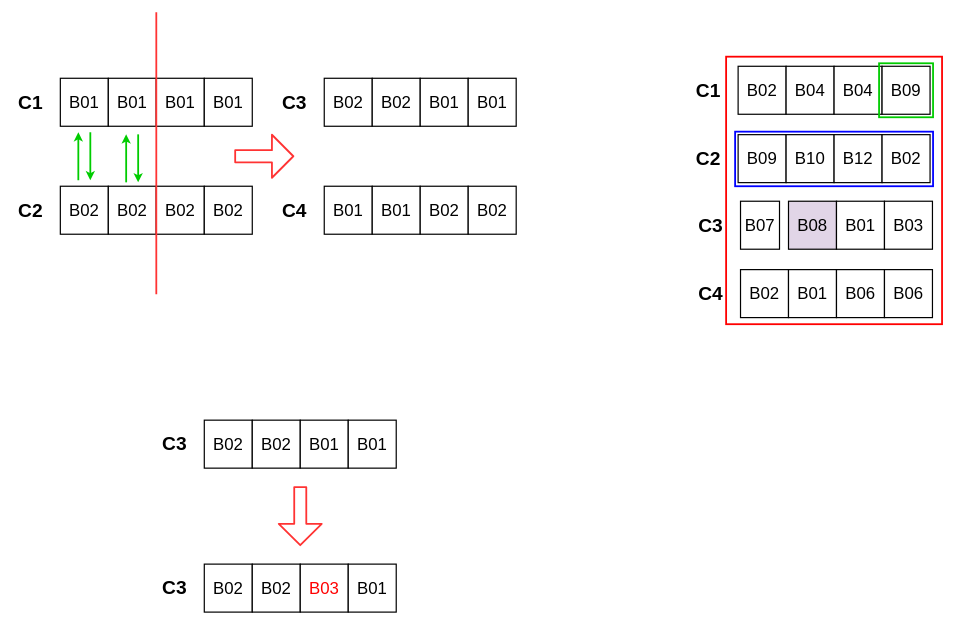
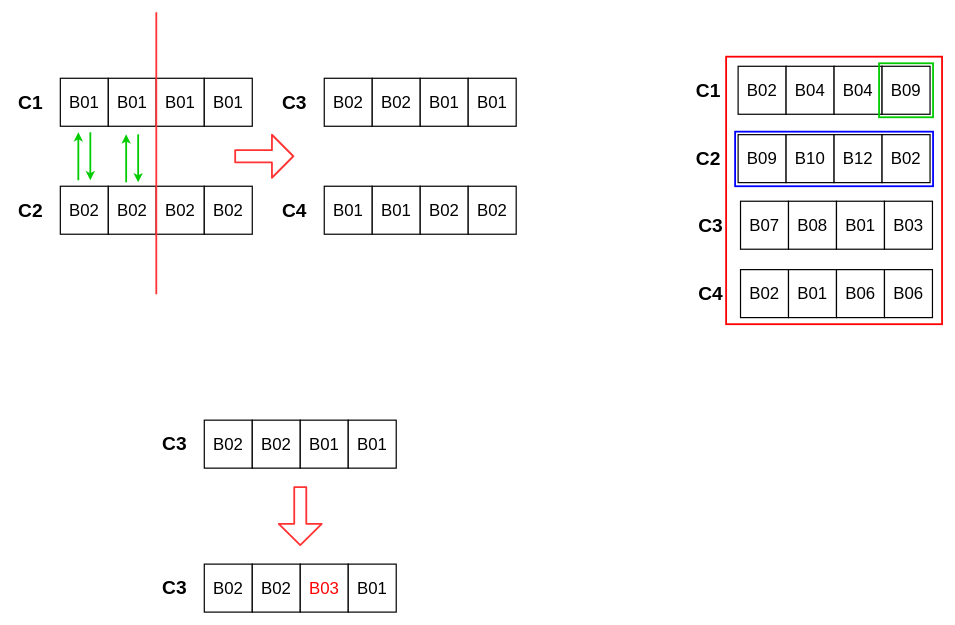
  <mxCell id="0" />
  <mxCell id="1" parent="0" />
  <mxCell id="2" value="&lt;font style=&quot;font-size: 28px&quot;&gt;B01&lt;/font&gt;" style="whiteSpace=wrap;html=1;aspect=fixed;strokeWidth=2;" vertex="1" parent="1"><mxGeometry x="100" y="130" width="80" height="80" as="geometry" /></mxCell>
  <mxCell id="3" value="&lt;font style=&quot;font-size: 28px&quot;&gt;B01&lt;/font&gt;" style="whiteSpace=wrap;html=1;aspect=fixed;strokeWidth=2;" vertex="1" parent="1"><mxGeometry x="180" y="130" width="80" height="80" as="geometry" /></mxCell>
  <mxCell id="4" value="&lt;font style=&quot;font-size: 28px&quot;&gt;B01&lt;/font&gt;" style="whiteSpace=wrap;html=1;aspect=fixed;strokeWidth=2;" vertex="1" parent="1"><mxGeometry x="260" y="130" width="80" height="80" as="geometry" /></mxCell>
  <mxCell id="5" value="&lt;font style=&quot;font-size: 28px&quot;&gt;B01&lt;/font&gt;" style="whiteSpace=wrap;html=1;aspect=fixed;strokeWidth=2;" vertex="1" parent="1"><mxGeometry x="340" y="130" width="80" height="80" as="geometry" /></mxCell>
  <mxCell id="6" value="&lt;font style=&quot;font-size: 28px&quot;&gt;B02&lt;/font&gt;" style="whiteSpace=wrap;html=1;aspect=fixed;strokeWidth=2;" vertex="1" parent="1"><mxGeometry x="100" y="310" width="80" height="80" as="geometry" /></mxCell>
  <mxCell id="7" value="&lt;font style=&quot;font-size: 28px&quot;&gt;B02&lt;/font&gt;" style="whiteSpace=wrap;html=1;aspect=fixed;strokeWidth=2;" vertex="1" parent="1"><mxGeometry x="180" y="310" width="80" height="80" as="geometry" /></mxCell>
  <mxCell id="8" value="&lt;font style=&quot;font-size: 28px&quot;&gt;B02&lt;/font&gt;" style="whiteSpace=wrap;html=1;aspect=fixed;strokeWidth=2;" vertex="1" parent="1"><mxGeometry x="260" y="310" width="80" height="80" as="geometry" /></mxCell>
  <mxCell id="9" value="&lt;font style=&quot;font-size: 28px&quot;&gt;B02&lt;/font&gt;" style="whiteSpace=wrap;html=1;aspect=fixed;strokeWidth=2;" vertex="1" parent="1"><mxGeometry x="340" y="310" width="80" height="80" as="geometry" /></mxCell>
  <mxCell id="10" value="&lt;font style=&quot;font-size: 28px&quot;&gt;B02&lt;/font&gt;" style="whiteSpace=wrap;html=1;aspect=fixed;strokeWidth=2;" vertex="1" parent="1"><mxGeometry x="540" y="130" width="80" height="80" as="geometry" /></mxCell>
  <mxCell id="11" value="&lt;font style=&quot;font-size: 28px&quot;&gt;B02&lt;/font&gt;" style="whiteSpace=wrap;html=1;aspect=fixed;strokeWidth=2;" vertex="1" parent="1"><mxGeometry x="620" y="130" width="80" height="80" as="geometry" /></mxCell>
  <mxCell id="12" value="&lt;font style=&quot;font-size: 28px&quot;&gt;B01&lt;/font&gt;" style="whiteSpace=wrap;html=1;aspect=fixed;strokeWidth=2;" vertex="1" parent="1"><mxGeometry x="700" y="130" width="80" height="80" as="geometry" /></mxCell>
  <mxCell id="13" value="&lt;font style=&quot;font-size: 28px&quot;&gt;B01&lt;/font&gt;" style="whiteSpace=wrap;html=1;aspect=fixed;strokeWidth=2;" vertex="1" parent="1"><mxGeometry x="780" y="130" width="80" height="80" as="geometry" /></mxCell>
  <mxCell id="14" value="&lt;font style=&quot;font-size: 28px&quot;&gt;B01&lt;/font&gt;" style="whiteSpace=wrap;html=1;aspect=fixed;strokeWidth=2;" vertex="1" parent="1"><mxGeometry x="540" y="310" width="80" height="80" as="geometry" /></mxCell>
  <mxCell id="15" value="&lt;font style=&quot;font-size: 28px&quot;&gt;B01&lt;/font&gt;" style="whiteSpace=wrap;html=1;aspect=fixed;strokeWidth=2;" vertex="1" parent="1"><mxGeometry x="620" y="310" width="80" height="80" as="geometry" /></mxCell>
  <mxCell id="16" value="&lt;font style=&quot;font-size: 28px&quot;&gt;B02&lt;/font&gt;" style="whiteSpace=wrap;html=1;aspect=fixed;strokeWidth=2;" vertex="1" parent="1"><mxGeometry x="700" y="310" width="80" height="80" as="geometry" /></mxCell>
  <mxCell id="17" value="&lt;font style=&quot;font-size: 28px&quot;&gt;B02&lt;/font&gt;" style="whiteSpace=wrap;html=1;aspect=fixed;strokeWidth=2;" vertex="1" parent="1"><mxGeometry x="780" y="310" width="80" height="80" as="geometry" /></mxCell>
  <mxCell id="18" value="" style="endArrow=none;html=1;strokeWidth=3;strokeColor=#FF3333;" edge="1" parent="1"><mxGeometry width="50" height="50" relative="1" as="geometry"><mxPoint x="260" y="490" as="sourcePoint" /><mxPoint x="260" y="20" as="targetPoint" /></mxGeometry></mxCell>
  <mxCell id="19" value="" style="endArrow=classic;html=1;strokeWidth=3;strokeColor=#00CC00;" edge="1" parent="1"><mxGeometry width="50" height="50" relative="1" as="geometry"><mxPoint x="130" y="300" as="sourcePoint" /><mxPoint x="130" y="220" as="targetPoint" /></mxGeometry></mxCell>
  <mxCell id="20" value="" style="endArrow=classic;html=1;strokeWidth=3;strokeColor=#00CC00;" edge="1" parent="1"><mxGeometry width="50" height="50" relative="1" as="geometry"><mxPoint x="150" y="220" as="sourcePoint" /><mxPoint x="150" y="300" as="targetPoint" /></mxGeometry></mxCell>
  <mxCell id="21" value="" style="endArrow=classic;html=1;strokeWidth=3;strokeColor=#00CC00;" edge="1" parent="1"><mxGeometry width="50" height="50" relative="1" as="geometry"><mxPoint x="209.76" y="303.5" as="sourcePoint" /><mxPoint x="209.76" y="223.5" as="targetPoint" /></mxGeometry></mxCell>
  <mxCell id="22" value="" style="endArrow=classic;html=1;strokeWidth=3;strokeColor=#00CC00;" edge="1" parent="1"><mxGeometry width="50" height="50" relative="1" as="geometry"><mxPoint x="229.76" y="223.5" as="sourcePoint" /><mxPoint x="229.76" y="303.5" as="targetPoint" /></mxGeometry></mxCell>
  <mxCell id="23" value="" style="shape=flexArrow;endArrow=classic;html=1;strokeWidth=3;endWidth=48.571;endSize=10.905;width=18.095;strokeColor=#FF3333;" edge="1" parent="1"><mxGeometry width="50" height="50" relative="1" as="geometry"><mxPoint x="390" y="260" as="sourcePoint" /><mxPoint x="490" y="260" as="targetPoint" /></mxGeometry></mxCell>
  <mxCell id="24" value="&lt;font style=&quot;font-size: 32px&quot;&gt;&lt;b&gt;C1&lt;/b&gt;&lt;/font&gt;" style="text;html=1;align=center;verticalAlign=middle;resizable=0;points=[];autosize=1;" vertex="1" parent="1"><mxGeometry x="20" y="155" width="60" height="30" as="geometry" /></mxCell>
  <mxCell id="25" value="&lt;font style=&quot;font-size: 32px&quot;&gt;&lt;b&gt;C2&lt;/b&gt;&lt;/font&gt;" style="text;html=1;align=center;verticalAlign=middle;resizable=0;points=[];autosize=1;" vertex="1" parent="1"><mxGeometry x="20" y="335" width="60" height="30" as="geometry" /></mxCell>
  <mxCell id="26" value="&lt;font style=&quot;font-size: 32px&quot;&gt;&lt;b&gt;C3&lt;/b&gt;&lt;/font&gt;" style="text;html=1;align=center;verticalAlign=middle;resizable=0;points=[];autosize=1;" vertex="1" parent="1"><mxGeometry x="460" y="155" width="60" height="30" as="geometry" /></mxCell>
  <mxCell id="27" value="&lt;font style=&quot;font-size: 32px&quot;&gt;&lt;b&gt;C4&lt;/b&gt;&lt;/font&gt;" style="text;html=1;align=center;verticalAlign=middle;resizable=0;points=[];autosize=1;" vertex="1" parent="1"><mxGeometry x="460" y="335" width="60" height="30" as="geometry" /></mxCell>
  <mxCell id="28" value="&lt;font style=&quot;font-size: 28px&quot;&gt;B02&lt;/font&gt;" style="whiteSpace=wrap;html=1;aspect=fixed;strokeWidth=2;" vertex="1" parent="1"><mxGeometry x="340" y="700" width="80" height="80" as="geometry" /></mxCell>
  <mxCell id="29" value="&lt;font style=&quot;font-size: 28px&quot;&gt;B02&lt;/font&gt;" style="whiteSpace=wrap;html=1;aspect=fixed;strokeWidth=2;" vertex="1" parent="1"><mxGeometry x="420" y="700" width="80" height="80" as="geometry" /></mxCell>
  <mxCell id="30" value="&lt;font style=&quot;font-size: 28px&quot;&gt;B01&lt;/font&gt;" style="whiteSpace=wrap;html=1;aspect=fixed;strokeWidth=2;" vertex="1" parent="1"><mxGeometry x="500" y="700" width="80" height="80" as="geometry" /></mxCell>
  <mxCell id="31" value="&lt;font style=&quot;font-size: 28px&quot;&gt;B01&lt;/font&gt;" style="whiteSpace=wrap;html=1;aspect=fixed;strokeWidth=2;" vertex="1" parent="1"><mxGeometry x="580" y="700" width="80" height="80" as="geometry" /></mxCell>
  <mxCell id="32" value="&lt;font style=&quot;font-size: 32px&quot;&gt;&lt;b&gt;C3&lt;/b&gt;&lt;/font&gt;" style="text;html=1;align=center;verticalAlign=middle;resizable=0;points=[];autosize=1;" vertex="1" parent="1"><mxGeometry x="260" y="725" width="60" height="30" as="geometry" /></mxCell>
  <mxCell id="33" value="" style="shape=flexArrow;endArrow=classic;html=1;strokeWidth=3;endWidth=48.571;endSize=10.905;width=18.095;strokeColor=#FF3333;" edge="1" parent="1"><mxGeometry width="50" height="50" relative="1" as="geometry"><mxPoint x="500" y="810" as="sourcePoint" /><mxPoint x="500" y="910" as="targetPoint" /></mxGeometry></mxCell>
  <mxCell id="34" value="&lt;font style=&quot;font-size: 28px&quot;&gt;B02&lt;/font&gt;" style="whiteSpace=wrap;html=1;aspect=fixed;strokeWidth=2;" vertex="1" parent="1"><mxGeometry x="340" y="940" width="80" height="80" as="geometry" /></mxCell>
  <mxCell id="35" value="&lt;font style=&quot;font-size: 28px&quot;&gt;B02&lt;/font&gt;" style="whiteSpace=wrap;html=1;aspect=fixed;strokeWidth=2;" vertex="1" parent="1"><mxGeometry x="420" y="940" width="80" height="80" as="geometry" /></mxCell>
  <mxCell id="36" value="&lt;font style=&quot;font-size: 28px&quot; color=&quot;#ff0000&quot;&gt;B03&lt;/font&gt;" style="whiteSpace=wrap;html=1;aspect=fixed;strokeWidth=2;" vertex="1" parent="1"><mxGeometry x="500" y="940" width="80" height="80" as="geometry" /></mxCell>
  <mxCell id="37" value="&lt;font style=&quot;font-size: 28px&quot;&gt;B01&lt;/font&gt;" style="whiteSpace=wrap;html=1;aspect=fixed;strokeWidth=2;" vertex="1" parent="1"><mxGeometry x="580" y="940" width="80" height="80" as="geometry" /></mxCell>
  <mxCell id="38" value="&lt;font style=&quot;font-size: 32px&quot;&gt;&lt;b&gt;C3&lt;/b&gt;&lt;/font&gt;" style="text;html=1;align=center;verticalAlign=middle;resizable=0;points=[];autosize=1;" vertex="1" parent="1"><mxGeometry x="260" y="965" width="60" height="30" as="geometry" /></mxCell>
  <mxCell id="39" value="&lt;font style=&quot;font-size: 28px&quot;&gt;B02&lt;/font&gt;" style="whiteSpace=wrap;html=1;aspect=fixed;strokeWidth=2;" vertex="1" parent="1"><mxGeometry x="1230" y="110" width="80" height="80" as="geometry" /></mxCell>
  <mxCell id="40" value="&lt;font style=&quot;font-size: 28px&quot;&gt;B04&lt;/font&gt;" style="whiteSpace=wrap;html=1;aspect=fixed;strokeWidth=2;" vertex="1" parent="1"><mxGeometry x="1310" y="110" width="80" height="80" as="geometry" /></mxCell>
  <mxCell id="41" value="&lt;font style=&quot;font-size: 28px&quot;&gt;B04&lt;/font&gt;" style="whiteSpace=wrap;html=1;aspect=fixed;strokeWidth=2;" vertex="1" parent="1"><mxGeometry x="1390" y="110" width="80" height="80" as="geometry" /></mxCell>
  <mxCell id="42" value="&lt;font style=&quot;font-size: 28px&quot;&gt;B09&lt;/font&gt;" style="whiteSpace=wrap;html=1;aspect=fixed;strokeWidth=2;" vertex="1" parent="1"><mxGeometry x="1470" y="110" width="80" height="80" as="geometry" /></mxCell>
  <mxCell id="43" value="&lt;font style=&quot;font-size: 28px&quot;&gt;B09&lt;/font&gt;" style="whiteSpace=wrap;html=1;aspect=fixed;strokeWidth=2;" vertex="1" parent="1"><mxGeometry x="1230" y="224" width="80" height="80" as="geometry" /></mxCell>
  <mxCell id="44" value="&lt;font style=&quot;font-size: 28px&quot;&gt;B10&lt;/font&gt;" style="whiteSpace=wrap;html=1;aspect=fixed;strokeWidth=2;" vertex="1" parent="1"><mxGeometry x="1310" y="224" width="80" height="80" as="geometry" /></mxCell>
  <mxCell id="45" value="&lt;font style=&quot;font-size: 28px&quot;&gt;B12&lt;/font&gt;" style="whiteSpace=wrap;html=1;aspect=fixed;strokeWidth=2;" vertex="1" parent="1"><mxGeometry x="1390" y="224" width="80" height="80" as="geometry" /></mxCell>
  <mxCell id="46" value="&lt;font style=&quot;font-size: 28px&quot;&gt;B02&lt;/font&gt;" style="whiteSpace=wrap;html=1;aspect=fixed;strokeWidth=2;" vertex="1" parent="1"><mxGeometry x="1470" y="224" width="80" height="80" as="geometry" /></mxCell>
  <mxCell id="47" value="&lt;font style=&quot;font-size: 32px&quot;&gt;&lt;b&gt;C1&lt;/b&gt;&lt;/font&gt;" style="text;html=1;align=center;verticalAlign=middle;resizable=0;points=[];autosize=1;" vertex="1" parent="1"><mxGeometry x="1150" y="135" width="60" height="30" as="geometry" /></mxCell>
  <mxCell id="48" value="&lt;font style=&quot;font-size: 32px&quot;&gt;&lt;b&gt;C2&lt;/b&gt;&lt;/font&gt;" style="text;html=1;align=center;verticalAlign=middle;resizable=0;points=[];autosize=1;" vertex="1" parent="1"><mxGeometry x="1150" y="249" width="60" height="30" as="geometry" /></mxCell>
- <mxCell id="49" value="&lt;font style=&quot;font-size: 28px&quot;&gt;B07&lt;/font&gt;" style="whiteSpace=wrap;html=1;aspect=fixed;strokeWidth=2;" vertex="1" parent="1"><mxGeometry x="1234" y="335" width="65" height="80" as="geometry" /></mxCell>
- <mxCell id="50" value="&lt;font style=&quot;font-size: 28px&quot;&gt;B08&lt;/font&gt;" style="whiteSpace=wrap;html=1;aspect=fixed;strokeWidth=2;fillColor=#e1d5e7;" vertex="1" parent="1"><mxGeometry x="1314" y="335" width="80" height="80" as="geometry" /></mxCell>
+ <mxCell id="49" value="&lt;font style=&quot;font-size: 28px&quot;&gt;B07&lt;/font&gt;" style="whiteSpace=wrap;html=1;aspect=fixed;strokeWidth=2;" vertex="1" parent="1"><mxGeometry x="1234" y="335" width="80" height="80" as="geometry" /></mxCell>
+ <mxCell id="50" value="&lt;font style=&quot;font-size: 28px&quot;&gt;B08&lt;/font&gt;" style="whiteSpace=wrap;html=1;aspect=fixed;strokeWidth=2;" vertex="1" parent="1"><mxGeometry x="1314" y="335" width="80" height="80" as="geometry" /></mxCell>
  <mxCell id="51" value="&lt;font style=&quot;font-size: 28px&quot;&gt;B01&lt;/font&gt;" style="whiteSpace=wrap;html=1;aspect=fixed;strokeWidth=2;" vertex="1" parent="1"><mxGeometry x="1394" y="335" width="80" height="80" as="geometry" /></mxCell>
  <mxCell id="52" value="&lt;font style=&quot;font-size: 28px&quot;&gt;B03&lt;br&gt;&lt;/font&gt;" style="whiteSpace=wrap;html=1;aspect=fixed;strokeWidth=2;" vertex="1" parent="1"><mxGeometry x="1474" y="335" width="80" height="80" as="geometry" /></mxCell>
  <mxCell id="53" value="&lt;font style=&quot;font-size: 28px&quot;&gt;B02&lt;/font&gt;" style="whiteSpace=wrap;html=1;aspect=fixed;strokeWidth=2;" vertex="1" parent="1"><mxGeometry x="1234" y="449" width="80" height="80" as="geometry" /></mxCell>
  <mxCell id="54" value="&lt;font style=&quot;font-size: 28px&quot;&gt;B01&lt;/font&gt;" style="whiteSpace=wrap;html=1;aspect=fixed;strokeWidth=2;" vertex="1" parent="1"><mxGeometry x="1314" y="449" width="80" height="80" as="geometry" /></mxCell>
  <mxCell id="55" value="&lt;font style=&quot;font-size: 28px&quot;&gt;B06&lt;/font&gt;" style="whiteSpace=wrap;html=1;aspect=fixed;strokeWidth=2;" vertex="1" parent="1"><mxGeometry x="1394" y="449" width="80" height="80" as="geometry" /></mxCell>
  <mxCell id="56" value="&lt;font style=&quot;font-size: 28px&quot;&gt;B06&lt;/font&gt;" style="whiteSpace=wrap;html=1;aspect=fixed;strokeWidth=2;" vertex="1" parent="1"><mxGeometry x="1474" y="449" width="80" height="80" as="geometry" /></mxCell>
  <mxCell id="57" value="&lt;font style=&quot;font-size: 32px&quot;&gt;&lt;b&gt;C3&lt;/b&gt;&lt;/font&gt;" style="text;html=1;align=center;verticalAlign=middle;resizable=0;points=[];autosize=1;" vertex="1" parent="1"><mxGeometry x="1154" y="360" width="60" height="30" as="geometry" /></mxCell>
  <mxCell id="58" value="&lt;font style=&quot;font-size: 32px&quot;&gt;&lt;b&gt;C4&lt;/b&gt;&lt;/font&gt;" style="text;html=1;align=center;verticalAlign=middle;resizable=0;points=[];autosize=1;" vertex="1" parent="1"><mxGeometry x="1154" y="474" width="60" height="30" as="geometry" /></mxCell>
  <mxCell id="59" value="" style="whiteSpace=wrap;html=1;aspect=fixed;strokeWidth=3;fillColor=none;strokeColor=#00CC00;" vertex="1" parent="1"><mxGeometry x="1465" y="105" width="90" height="90" as="geometry" /></mxCell>
  <mxCell id="60" value="" style="rounded=0;whiteSpace=wrap;html=1;strokeWidth=3;fillColor=none;strokeColor=#0000FF;" vertex="1" parent="1"><mxGeometry x="1225" y="219" width="330" height="91" as="geometry" /></mxCell>
  <mxCell id="61" value="" style="rounded=0;whiteSpace=wrap;html=1;strokeWidth=3;fillColor=none;strokeColor=#FF0000;" vertex="1" parent="1"><mxGeometry x="1210" y="94" width="360" height="446" as="geometry" /></mxCell>
